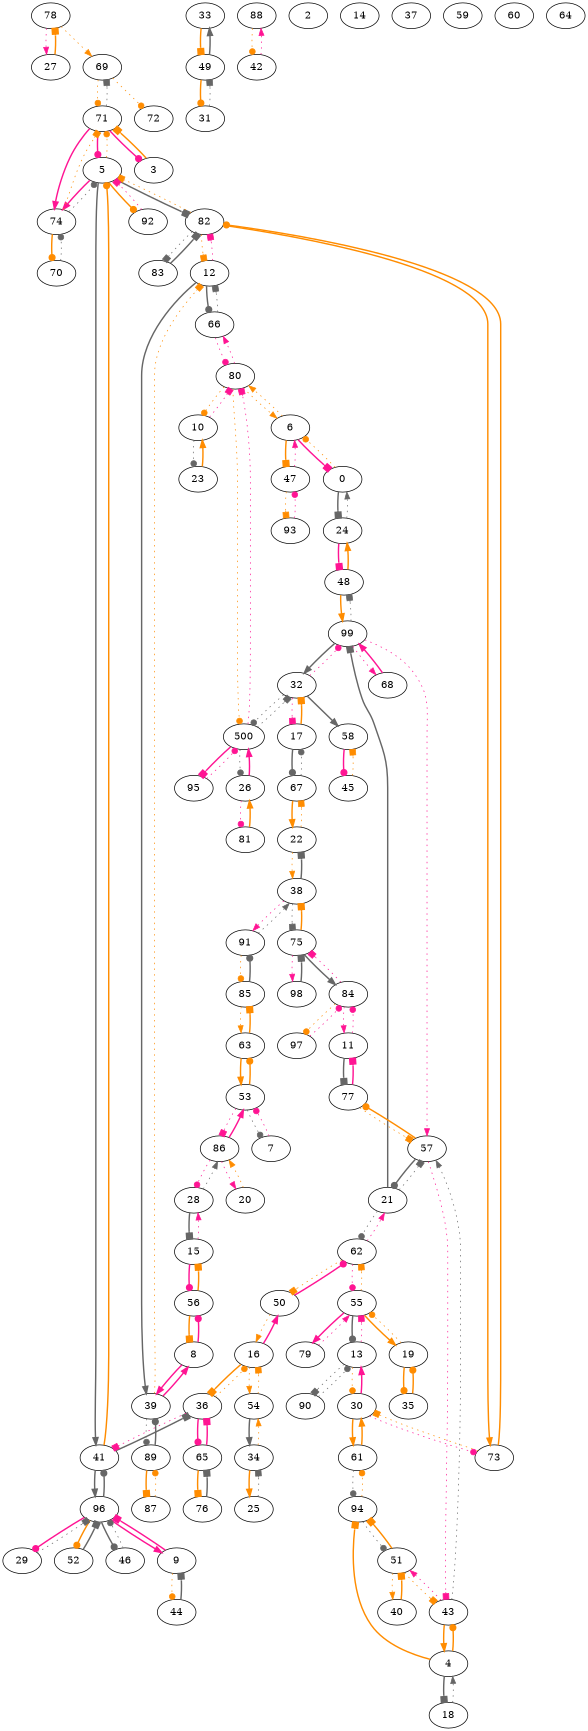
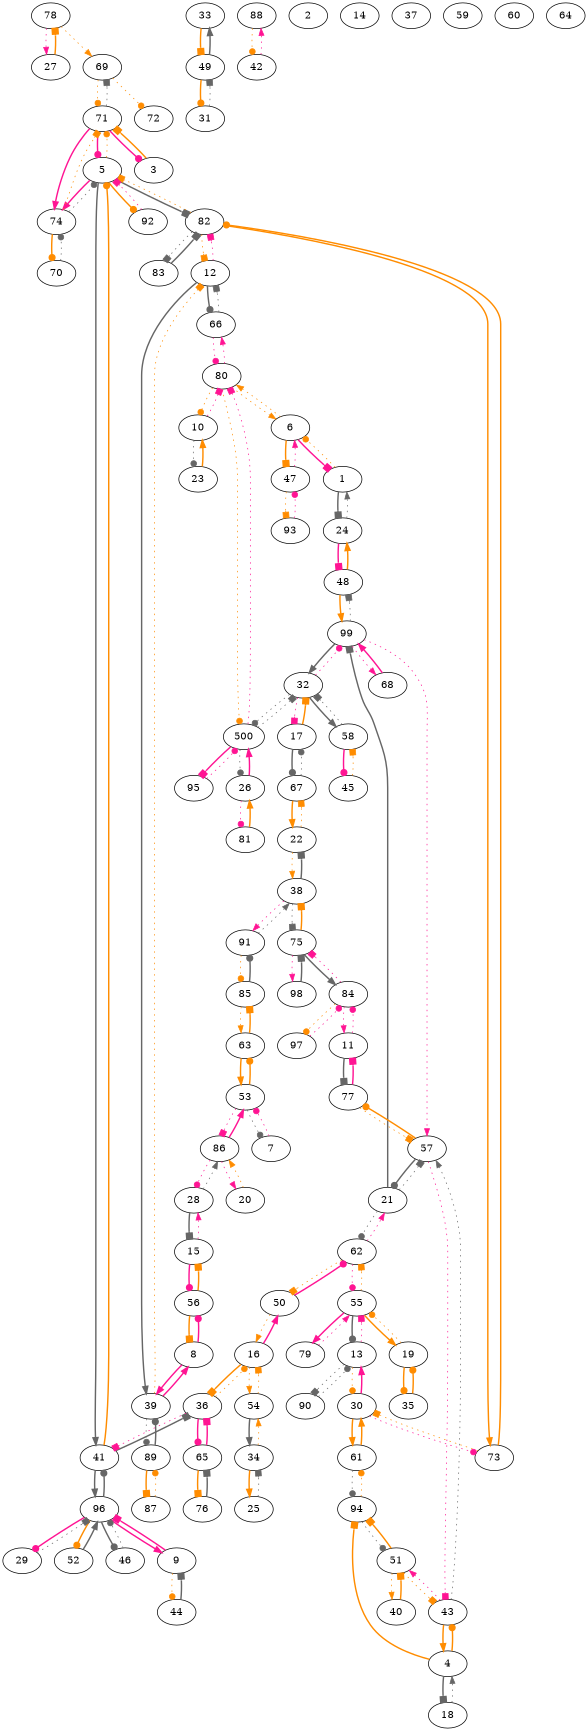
  digraph {
    edge [arrowhead=box color=darkorange style=dotted]
    69
    71
    72
    5
    74
    3
    82
    41
    92
    70
    12
    73
    83
    39
    66
    30
    8
    89
    80
    96
    9
    29
    52
    46
    36
    44
    16
    65
    10
    n30 [label=500]
    6
    23
    32
    26
    95
-   1 [label=0]
+   1
    47
    21
    57
    99
    62
    43
    77
    48
    68
    55
    50
    51
    4
    11
    20
    86
    28
    53
    15
    63
    7
    75
    98
    38
    84
    91
    22
    97
    40
    94
    61
    79
    13
    19
    90
    35
    24
    25
    34
    54
    18
    17
    58
    67
    45
    81
    85
    56
    76
    87
    93
    27
    78
    33
    49
    31
    88
    42
    2
    14
    37
    59
    60
    64
    69 -> 71 [arrowhead=dot]
    69 -> 72 [arrowhead=dot]
    71 -> 69 [color=gray40]
    71 -> 5 [arrowhead=dot color=deeppink style=bold]
    71 -> 74 [arrowhead=normal color=deeppink style=bold]
    71 -> 3 [arrowhead=dot color=deeppink style=bold]
    5 -> 71 [arrowhead=dot]
    5 -> 74 [arrowhead=normal color=deeppink style=bold]
    5 -> 82 [color=gray40 style=bold]
    5 -> 41 [arrowhead=normal color=gray40 style=bold]
    5 -> 92 [arrowhead=dot style=bold]
    74 -> 71
    74 -> 5 [arrowhead=dot color=gray40]
    74 -> 70 [arrowhead=dot style=bold]
    3 -> 71 [style=bold]
    82 -> 5
    82 -> 12
    82 -> 73 [arrowhead=normal style=bold]
    82 -> 83 [color=gray40]
    41 -> 5 [arrowhead=dot style=bold]
    41 -> 96 [arrowhead=normal color=gray40 style=bold]
    41 -> 36 [color=gray40 style=bold]
    92 -> 5 [color=deeppink]
    70 -> 74 [arrowhead=dot color=gray40]
    12 -> 82 [color=deeppink]
    12 -> 39 [arrowhead=normal color=gray40 style=bold]
    12 -> 66 [arrowhead=dot color=gray40 style=bold]
    73 -> 82 [arrowhead=dot style=bold]
    73 -> 30
    83 -> 82 [color=gray40 style=bold]
    39 -> 12
    39 -> 8 [arrowhead=normal color=deeppink style=bold]
    39 -> 89 [arrowhead=dot color=gray40]
    66 -> 12 [color=gray40]
    66 -> 80 [arrowhead=dot color=deeppink]
    30 -> 73 [arrowhead=dot color=deeppink]
    30 -> 61 [arrowhead=normal style=bold]
    30 -> 13 [arrowhead=normal color=deeppink style=bold]
    8 -> 39 [arrowhead=normal color=deeppink style=bold]
    8 -> 56 [arrowhead=dot color=deeppink style=bold]
    89 -> 39 [arrowhead=dot color=gray40 style=bold]
    89 -> 87 [style=bold]
    80 -> 66 [arrowhead=normal color=deeppink]
    80 -> 10 [arrowhead=dot]
    80 -> n30 [arrowhead=dot]
    80 -> 6 [arrowhead=normal]
    96 -> 41 [arrowhead=dot color=gray40 style=bold]
    96 -> 9 [arrowhead=normal color=deeppink style=bold]
    96 -> 29 [arrowhead=dot color=deeppink style=bold]
    96 -> 52 [arrowhead=dot style=bold]
    96 -> 46 [arrowhead=dot color=gray40 style=bold]
    9 -> 96 [color=deeppink style=bold]
    9 -> 44 [arrowhead=dot]
    29 -> 96 [color=gray40]
-   52 -> 96 [color=gray40 style=bold]
+   52 -> 96 [arrowhead=normal color=gray40 style=bold]
    46 -> 96 [arrowhead=dot color=gray40]
    36 -> 41 [color=deeppink]
    36 -> 16 [arrowhead=dot]
    36 -> 65 [arrowhead=dot color=deeppink style=bold]
    44 -> 9 [color=gray40 style=bold]
    16 -> 36 [style=bold]
    16 -> 50 [arrowhead=normal color=deeppink style=bold]
    16 -> 54 [arrowhead=normal]
    65 -> 36 [color=deeppink style=bold]
    65 -> 76 [style=bold]
    10 -> 80 [color=deeppink]
    10 -> 23 [arrowhead=dot color=gray40]
    n30 -> 80 [color=deeppink]
    n30 -> 32 [color=gray40]
    n30 -> 26 [arrowhead=dot color=gray40]
    n30 -> 95 [color=deeppink style=bold]
    6 -> 80 [arrowhead=normal]
    6 -> 1 [color=deeppink style=bold]
    6 -> 47 [style=bold]
    23 -> 10 [arrowhead=normal style=bold]
    32 -> n30 [arrowhead=dot color=gray40]
    32 -> 99 [arrowhead=dot color=deeppink]
    32 -> 17 [color=deeppink]
    32 -> 58 [arrowhead=normal color=gray40 style=bold]
    26 -> n30 [arrowhead=normal color=deeppink style=bold]
    26 -> 81 [arrowhead=dot color=deeppink]
    95 -> n30 [arrowhead=dot color=deeppink]
    1 -> 6 [arrowhead=dot]
    1 -> 24 [color=gray40 style=bold]
    47 -> 6 [arrowhead=normal color=deeppink]
    47 -> 93
    21 -> 57 [color=gray40]
    21 -> 99 [color=gray40 style=bold]
    21 -> 62 [arrowhead=dot color=gray40]
    57 -> 21 [arrowhead=dot color=gray40 style=bold]
    57 -> 43 [color=deeppink]
    57 -> 77 [arrowhead=dot style=bold]
    99 -> 32 [arrowhead=normal color=gray40 style=bold]
    99 -> 57 [arrowhead=normal color=deeppink]
    99 -> 48 [color=gray40]
    99 -> 68 [arrowhead=normal color=deeppink]
    62 -> 21 [arrowhead=normal color=deeppink]
    62 -> 55 [arrowhead=dot color=deeppink]
    62 -> 50
    43 -> 57 [arrowhead=normal color=gray40]
    43 -> 51 [arrowhead=normal color=deeppink]
    43 -> 4 [arrowhead=normal style=bold]
    77 -> 57
    77 -> 11 [color=deeppink style=bold]
    48 -> 99 [arrowhead=normal style=bold]
    48 -> 24 [arrowhead=normal style=bold]
    68 -> 99 [arrowhead=normal color=deeppink style=bold]
    55 -> 62
    55 -> 79 [arrowhead=normal color=deeppink style=bold]
    55 -> 13 [arrowhead=dot color=gray40 style=bold]
    55 -> 19 [arrowhead=normal style=bold]
    50 -> 16 [arrowhead=normal]
    50 -> 62 [arrowhead=dot color=deeppink style=bold]
    51 -> 43
    51 -> 40 [arrowhead=normal]
    51 -> 94 [style=bold]
    4 -> 43 [arrowhead=dot style=bold]
    4 -> 94 [style=bold]
    4 -> 18 [color=gray40 style=bold]
    11 -> 77 [color=gray40 style=bold]
    11 -> 84 [arrowhead=dot color=deeppink]
    20 -> 86 [arrowhead=normal]
    86 -> 20 [arrowhead=normal color=deeppink]
    86 -> 28 [arrowhead=dot color=deeppink]
    86 -> 53 [arrowhead=normal color=deeppink style=bold]
    28 -> 86 [arrowhead=normal color=gray40]
    28 -> 15 [color=gray40 style=bold]
    53 -> 86 [color=deeppink]
    53 -> 63 [arrowhead=dot style=bold]
    53 -> 7 [arrowhead=dot color=gray40]
    15 -> 28 [arrowhead=normal color=deeppink]
    15 -> 56 [arrowhead=dot color=deeppink style=bold]
    63 -> 53 [arrowhead=normal style=bold]
    63 -> 85 [style=bold]
    7 -> 53 [arrowhead=dot color=deeppink]
    75 -> 98 [arrowhead=normal color=deeppink]
    75 -> 38 [style=bold]
    75 -> 84 [arrowhead=normal color=gray40 style=bold]
    98 -> 75 [color=gray40 style=bold]
    38 -> 75 [color=gray40]
    38 -> 91 [arrowhead=normal color=deeppink]
    38 -> 22 [color=gray40 style=bold]
    84 -> 11 [arrowhead=normal color=deeppink]
    84 -> 75 [color=deeppink]
    84 -> 97 [arrowhead=dot]
    91 -> 38 [arrowhead=normal color=gray40]
    91 -> 85 [arrowhead=dot]
    22 -> 38 [arrowhead=normal]
    22 -> 67
    97 -> 84 [arrowhead=dot color=deeppink]
    40 -> 51 [style=bold]
    94 -> 51 [arrowhead=dot color=gray40]
    94 -> 61 [arrowhead=dot]
    61 -> 30 [arrowhead=normal style=bold]
    61 -> 94 [arrowhead=dot color=gray40]
    79 -> 55 [arrowhead=normal color=deeppink]
    13 -> 30 [arrowhead=dot]
    13 -> 55 [color=deeppink]
    13 -> 90 [color=gray40]
    19 -> 55 [arrowhead=dot]
    19 -> 35 [arrowhead=dot style=bold]
    90 -> 13 [arrowhead=dot color=gray40]
    35 -> 19 [arrowhead=dot style=bold]
    24 -> 1 [arrowhead=normal color=gray40]
    24 -> 48 [color=deeppink style=bold]
    25 -> 34 [color=gray40]
    34 -> 25 [arrowhead=normal style=bold]
    34 -> 54 [arrowhead=normal]
    54 -> 16
    54 -> 34 [arrowhead=normal color=gray40 style=bold]
    18 -> 4 [arrowhead=normal color=gray40]
    17 -> 32 [style=bold]
    17 -> 67 [arrowhead=dot color=gray40 style=bold]
+   58 -> 32 [color=gray40]
    58 -> 45 [arrowhead=dot color=deeppink style=bold]
    67 -> 22 [arrowhead=normal style=bold]
    67 -> 17 [arrowhead=dot color=gray40]
    45 -> 58
    81 -> 26 [arrowhead=normal style=bold]
    85 -> 63 [arrowhead=normal]
    85 -> 91 [arrowhead=dot color=gray40 style=bold]
    56 -> 8 [style=bold]
    56 -> 15 [style=bold]
    76 -> 65 [color=gray40 style=bold]
    87 -> 89 [arrowhead=dot]
    93 -> 47 [arrowhead=dot color=deeppink]
    27 -> 78 [style=bold]
    78 -> 69 [arrowhead=normal]
    78 -> 27 [arrowhead=normal color=deeppink]
    33 -> 49 [style=bold]
    49 -> 33 [arrowhead=normal color=gray40 style=bold]
    49 -> 31 [arrowhead=dot style=bold]
    31 -> 49 [color=gray40]
    88 -> 42 [arrowhead=dot]
    42 -> 88 [arrowhead=normal color=deeppink]
  }
